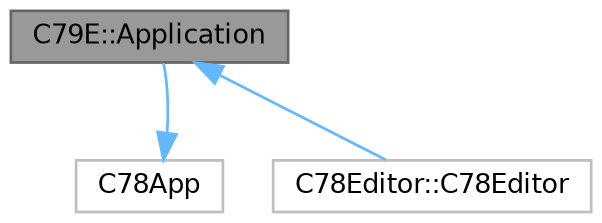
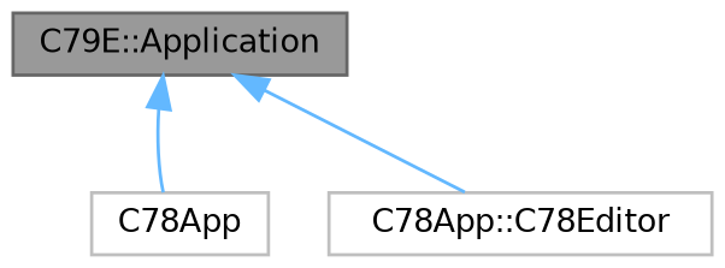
  digraph {
    node [color=grey75 fillcolor=white fontname=Helvetica fontsize=10 shape=box style=filled]
    edge [color=steelblue1 dir=back fontname=Helvetica fontsize=10 labelfontname=Helvetica labelfontsize=10 style=solid]
    n1 [color=gray40 fillcolor=grey60 fontcolor=black height=0.2 label="C79E::Application" width=0.4]
    n2 [height=0.2 label=C78App width=0.4]
-   n3 [height=0.2 label="C78Editor::C78Editor" width=0.4]
-   n2 -> n1
+   n3 [height=0.2 label="C78App::C78Editor" width=0.4]
+   n1 -> n2
    n1 -> n3
  }
